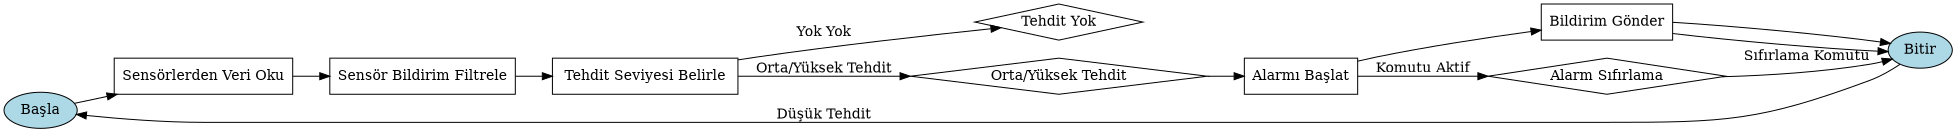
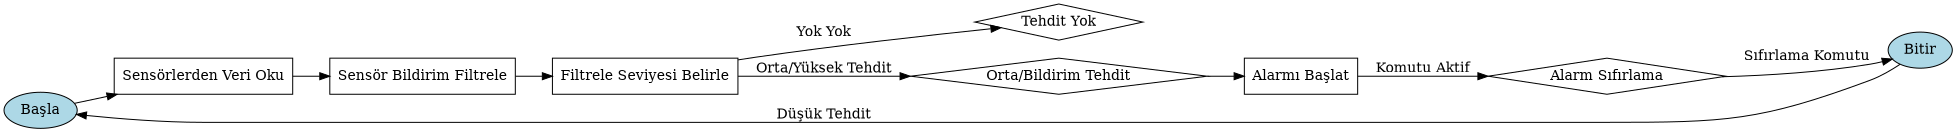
  digraph {
    rankdir=LR
    node [shape=box]
    n1 [fillcolor=lightblue label="Başla" shape=ellipse style=filled]
    n2 [label="Sensörlerden Veri Oku"]
    n3 [label="Sensör Bildirim Filtrele"]
-   n4 [label="Tehdit Seviyesi Belirle"]
+   n4 [label="Filtrele Seviyesi Belirle"]
    n5 [label="Tehdit Yok" shape=diamond]
-   n6 [label="Orta/Yüksek Tehdit" shape=diamond]
+   n6 [label="Orta/Bildirim Tehdit" shape=diamond]
    n7 [label="Alarmı Başlat"]
-   n8 [label="Bildirim Gönder"]
    n9 [fillcolor=lightblue label=Bitir shape=ellipse style=filled]
    n10 [label="Alarm Sıfırlama" shape=diamond]
    n1 -> n2
    n2 -> n3
    n3 -> n4
    n4 -> n5 [label="Yok Yok"]
    n4 -> n6 [label="Orta/Yüksek Tehdit"]
    n6 -> n7
-   n7 -> n8
    n7 -> n10 [label="Komutu Aktif"]
-   n8 -> n9
-   n8 -> n9
    n9 -> n1 [label="Düşük Tehdit"]
    n10 -> n9 [label="Sıfırlama Komutu"]
  }
